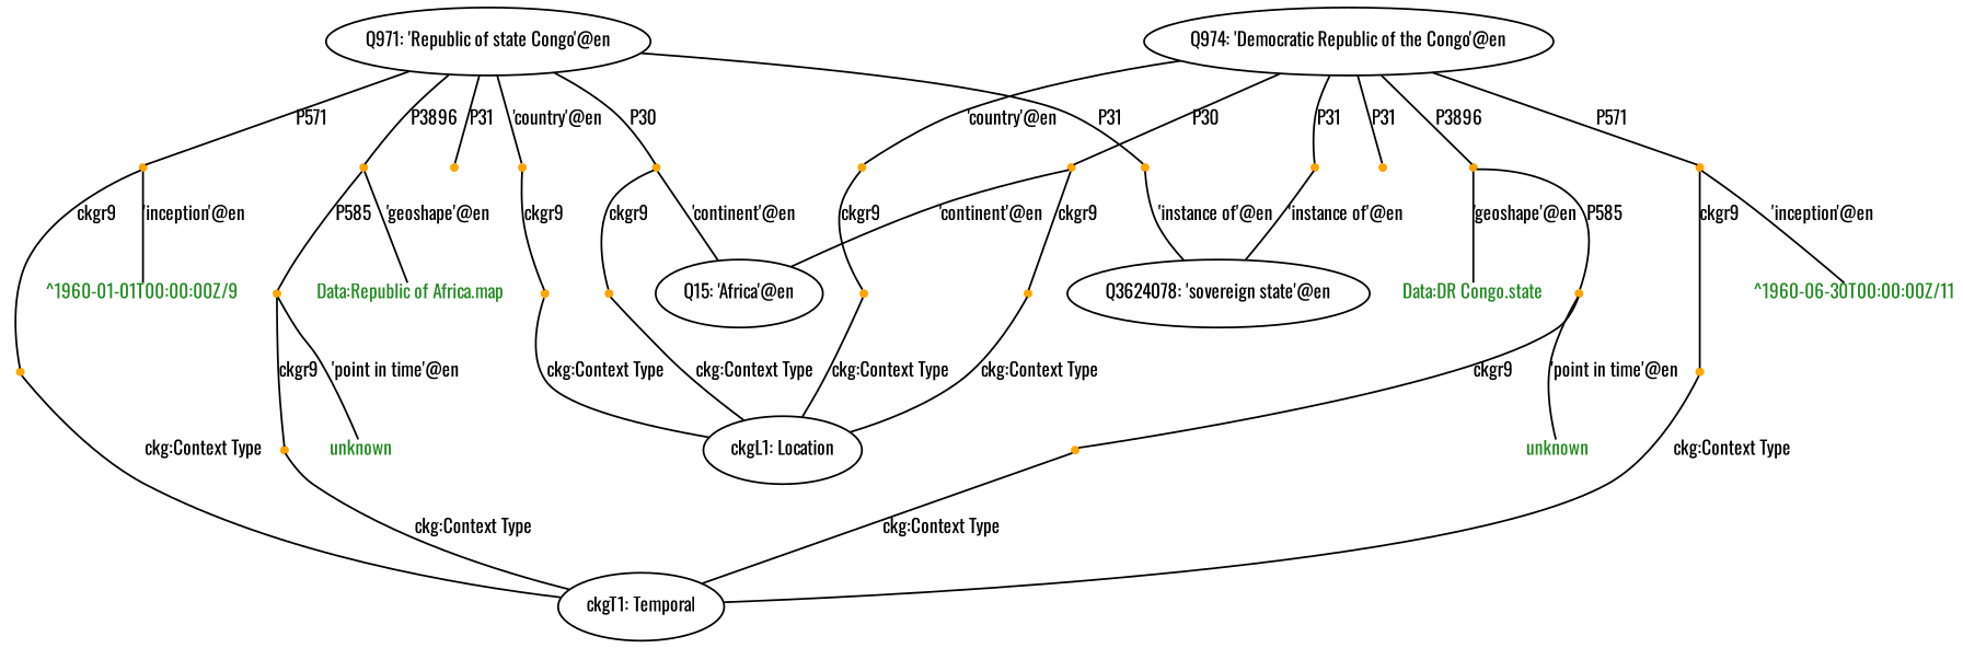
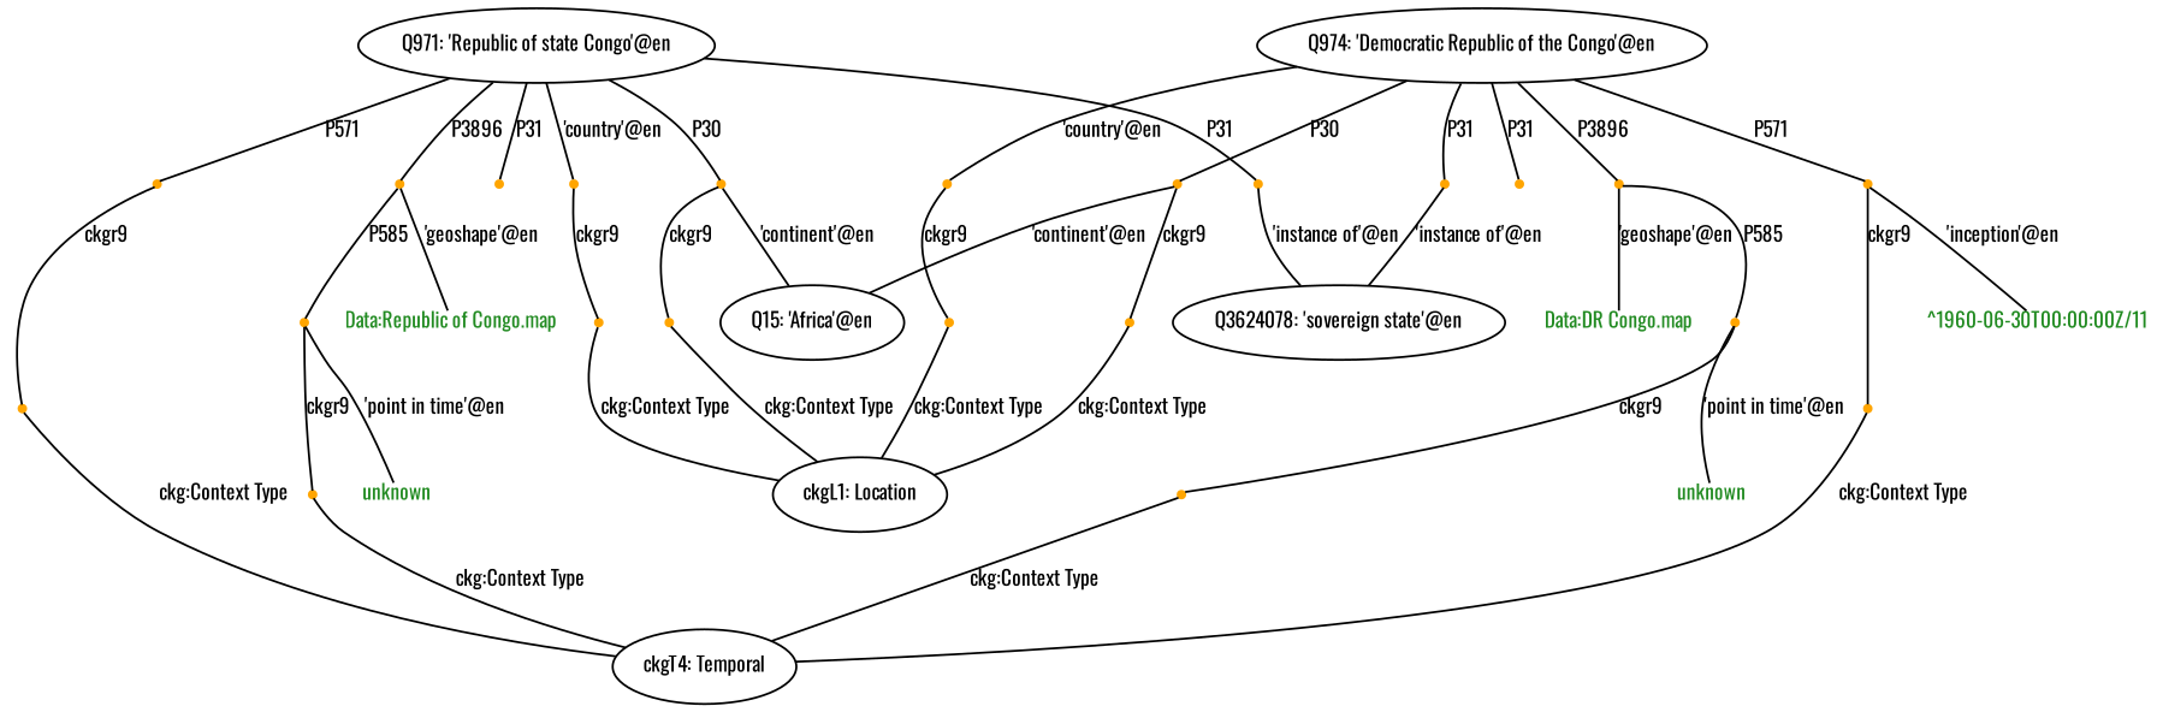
  strict graph {
    fontname=Oswald
    fontsize=20
    node [fontcolor=black fontname=Oswald fontsize=10 shape=point color=orange style=filled]
    edge [fontname=Oswald fontsize=10]
    n1 [label="Q971: 'Republic of state Congo'@en" shape=ellipse color="" style=""]
    "Q971-P17-Q971-95dd6e89-0"
    "Q971-P30-Q15-e29a51cd-0"
    "Q971-P31-Q3624078-331eeb2e-0"
    "Q971-P31-Q6256-a01f8795-0"
    "Q971-P3896-9dd958-1d8ca857-0" [fontcolor=forestgreen]
    "Q971-P571-3520e1-a08a137f-0" [fontcolor=forestgreen]
    "Q971-P17-Q971-95dd6e89-0-P17"
    n9 [label="Q15: 'Africa'@en" shape=ellipse color="" style=""]
    "Q971-P30-Q15-e29a51cd-0-P30"
    n11 [label="Q3624078: 'sovereign state'@en" shape=ellipse color="" style=""]
-   n12 [fontcolor=forestgreen label="Data:Republic of Africa.map" shape=plain color="" style=""]
+   n12 [fontcolor=forestgreen label="Data:Republic of Congo.map" shape=plain color="" style=""]
    "Q971-P3896-9dd958-1d8ca857-0-P585" [fontcolor=forestgreen]
-   n14 [fontcolor=forestgreen label="^1960-01-01T00:00:00Z/9" shape=plain color="" style=""]
    "Q971-P571-3520e1-a08a137f-0-P571"
    n16 [label="ckgL1: Location" shape=ellipse color="" style=""]
    n17 [fontcolor=forestgreen label=unknown shape=plain color="" style=""]
    "Q971-P3896-9dd958-1d8ca857-0-P585-ckgT1"
-   n19 [label="ckgT1: Temporal" shape=ellipse color="" style=""]
+   n19 [label="ckgT4: Temporal" shape=ellipse color="" style=""]
    n20 [label="Q974: 'Democratic Republic of the Congo'@en" shape=ellipse color="" style=""]
    "Q974-P17-Q974-c1df9d0e-0"
    "Q974-P30-Q15-71d5f7ad-0"
    "Q974-P31-Q3624078-07f99e15-0"
    "Q974-P31-Q6256-63e9d026-0"
    "Q974-P3896-98cc94-eb023aa9-0" [fontcolor=forestgreen]
    "Q974-P571-938147-2440b1f8-0" [fontcolor=forestgreen]
    "Q974-P17-Q974-c1df9d0e-0-P17"
    "Q974-P30-Q15-71d5f7ad-0-P30"
-   n29 [fontcolor=forestgreen label="Data:DR Congo.state" shape=plain color="" style=""]
+   n29 [fontcolor=forestgreen label="Data:DR Congo.map" shape=plain color="" style=""]
    "Q974-P3896-98cc94-eb023aa9-0-P585" [fontcolor=forestgreen]
    n31 [fontcolor=forestgreen label="^1960-06-30T00:00:00Z/11" shape=plain color="" style=""]
    "Q974-P571-938147-2440b1f8-0-P571"
    n33 [fontcolor=forestgreen label=unknown shape=plain color="" style=""]
    "Q974-P3896-98cc94-eb023aa9-0-P585-ckgT1"
    n1 -- "Q971-P17-Q971-95dd6e89-0" [label="'country'@en"]
    n1 -- "Q971-P30-Q15-e29a51cd-0" [label=P30]
    n1 -- "Q971-P31-Q3624078-331eeb2e-0" [label=P31]
    n1 -- "Q971-P31-Q6256-a01f8795-0" [label=P31]
    n1 -- "Q971-P3896-9dd958-1d8ca857-0" [label=P3896]
    n1 -- "Q971-P571-3520e1-a08a137f-0" [label=P571]
    "Q971-P17-Q971-95dd6e89-0" -- "Q971-P17-Q971-95dd6e89-0-P17" [label=ckgr9]
    "Q971-P30-Q15-e29a51cd-0" -- n9 [label="'continent'@en"]
    "Q971-P30-Q15-e29a51cd-0" -- "Q971-P30-Q15-e29a51cd-0-P30" [label=ckgr9]
    "Q971-P31-Q3624078-331eeb2e-0" -- n11 [label="'instance of'@en"]
    "Q971-P3896-9dd958-1d8ca857-0" -- n12 [label="'geoshape'@en"]
    "Q971-P3896-9dd958-1d8ca857-0" -- "Q971-P3896-9dd958-1d8ca857-0-P585" [label=P585]
-   "Q971-P571-3520e1-a08a137f-0" -- n14 [label="'inception'@en"]
    "Q971-P571-3520e1-a08a137f-0" -- "Q971-P571-3520e1-a08a137f-0-P571" [label=ckgr9]
    "Q971-P17-Q971-95dd6e89-0-P17" -- n16 [label="ckg:Context Type"]
    "Q971-P30-Q15-e29a51cd-0-P30" -- n16 [label="ckg:Context Type"]
    "Q971-P3896-9dd958-1d8ca857-0-P585" -- n17 [label="'point in time'@en"]
    "Q971-P3896-9dd958-1d8ca857-0-P585" -- "Q971-P3896-9dd958-1d8ca857-0-P585-ckgT1" [label=ckgr9]
    "Q971-P571-3520e1-a08a137f-0-P571" -- n19 [label="ckg:Context Type"]
    "Q971-P3896-9dd958-1d8ca857-0-P585-ckgT1" -- n19 [label="ckg:Context Type"]
    n20 -- "Q974-P17-Q974-c1df9d0e-0" [label="'country'@en"]
    n20 -- "Q974-P30-Q15-71d5f7ad-0" [label=P30]
    n20 -- "Q974-P31-Q3624078-07f99e15-0" [label=P31]
    n20 -- "Q974-P31-Q6256-63e9d026-0" [label=P31]
    n20 -- "Q974-P3896-98cc94-eb023aa9-0" [label=P3896]
    n20 -- "Q974-P571-938147-2440b1f8-0" [label=P571]
    "Q974-P17-Q974-c1df9d0e-0" -- "Q974-P17-Q974-c1df9d0e-0-P17" [label=ckgr9]
    "Q974-P30-Q15-71d5f7ad-0" -- n9 [label="'continent'@en"]
    "Q974-P30-Q15-71d5f7ad-0" -- "Q974-P30-Q15-71d5f7ad-0-P30" [label=ckgr9]
    "Q974-P31-Q3624078-07f99e15-0" -- n11 [label="'instance of'@en"]
    "Q974-P3896-98cc94-eb023aa9-0" -- n29 [label="'geoshape'@en"]
    "Q974-P3896-98cc94-eb023aa9-0" -- "Q974-P3896-98cc94-eb023aa9-0-P585" [label=P585]
    "Q974-P571-938147-2440b1f8-0" -- n31 [label="'inception'@en"]
    "Q974-P571-938147-2440b1f8-0" -- "Q974-P571-938147-2440b1f8-0-P571" [label=ckgr9]
    "Q974-P17-Q974-c1df9d0e-0-P17" -- n16 [label="ckg:Context Type"]
    "Q974-P30-Q15-71d5f7ad-0-P30" -- n16 [label="ckg:Context Type"]
    "Q974-P3896-98cc94-eb023aa9-0-P585" -- n33 [label="'point in time'@en"]
    "Q974-P3896-98cc94-eb023aa9-0-P585" -- "Q974-P3896-98cc94-eb023aa9-0-P585-ckgT1" [label=ckgr9]
    "Q974-P571-938147-2440b1f8-0-P571" -- n19 [label="ckg:Context Type"]
    "Q974-P3896-98cc94-eb023aa9-0-P585-ckgT1" -- n19 [label="ckg:Context Type"]
  }
